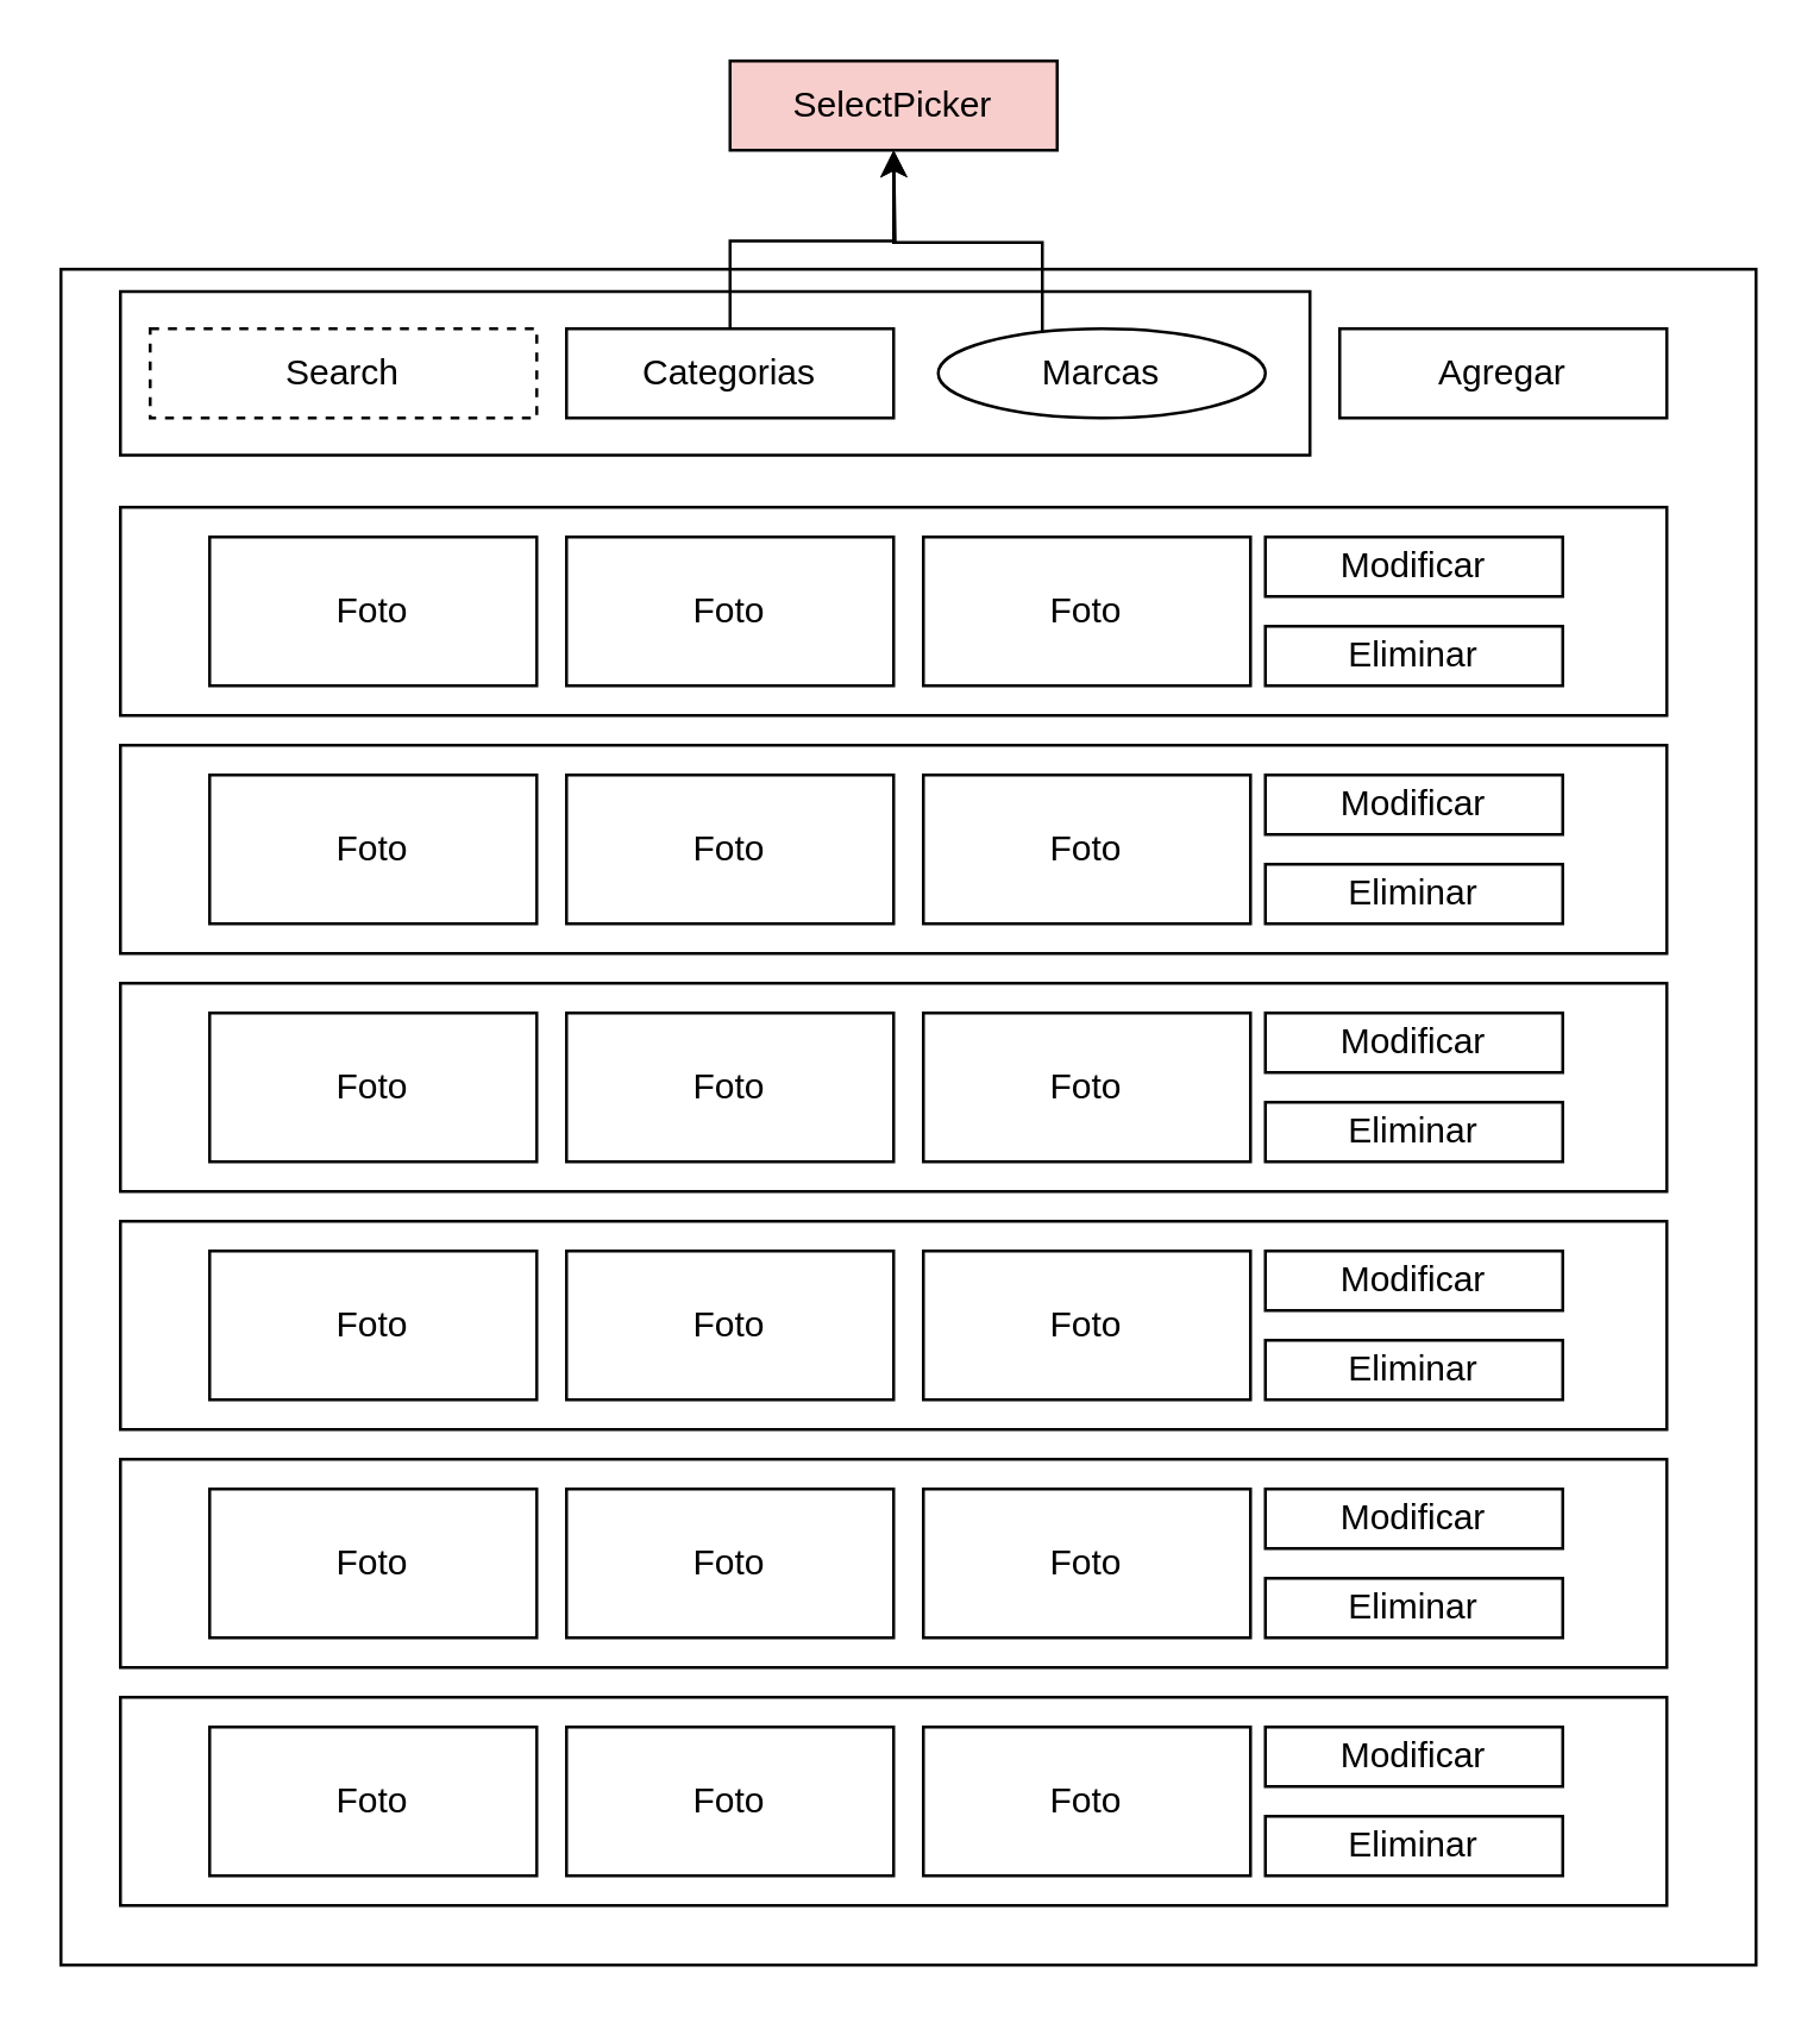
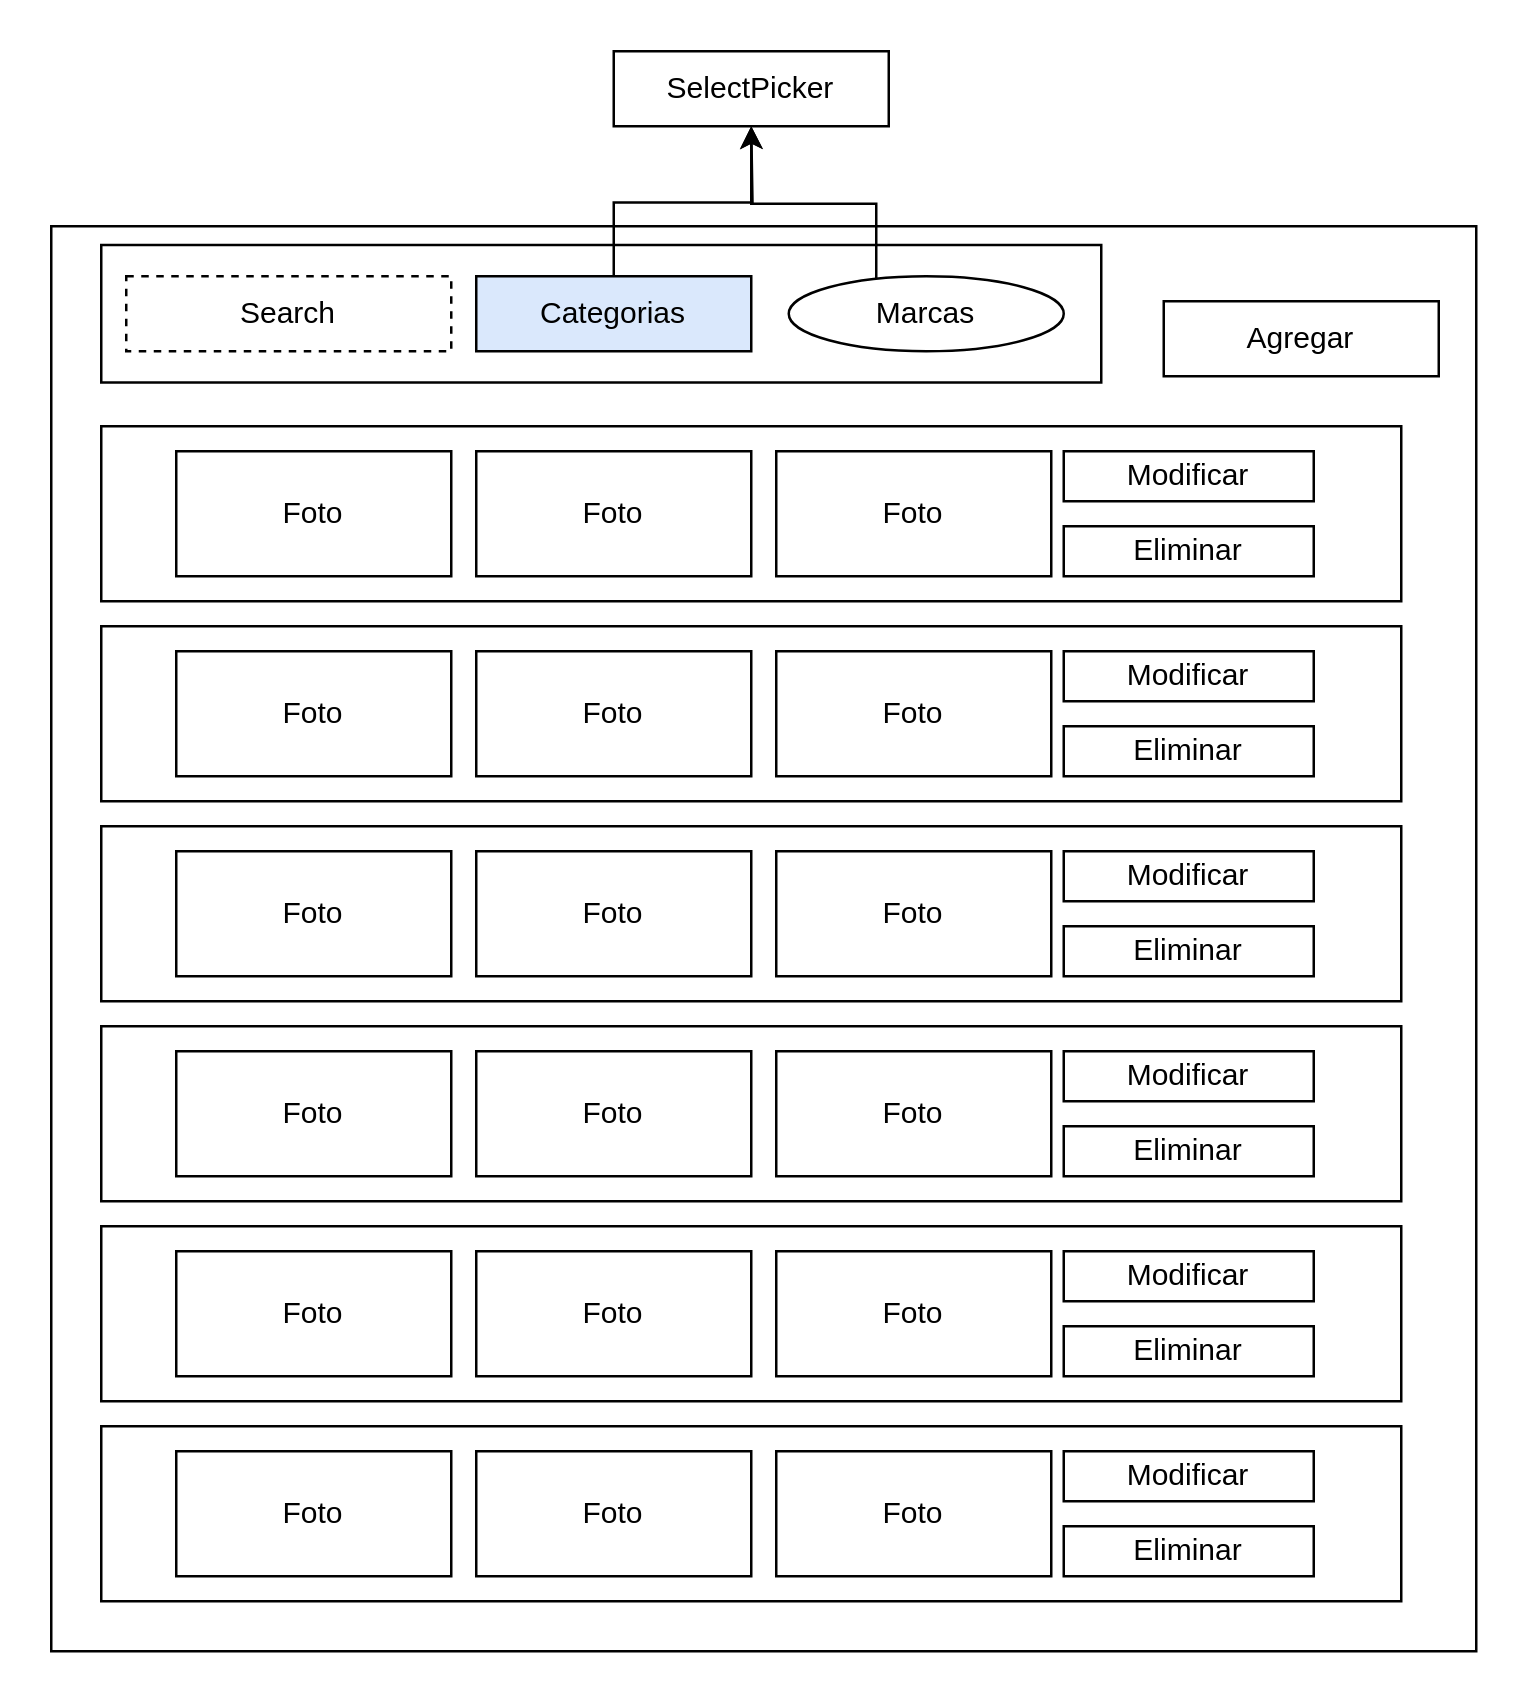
  <mxCell id="0" />
  <mxCell id="1" parent="0" />
  <mxCell id="2" value="" style="whiteSpace=wrap;html=1;aspect=fixed;" vertex="1" parent="1"><mxGeometry x="20" y="90" width="570" height="570" as="geometry" /></mxCell>
  <mxCell id="3" value="" style="rounded=0;whiteSpace=wrap;html=1;" vertex="1" parent="1"><mxGeometry x="40" y="97.5" width="400" height="55" as="geometry" /></mxCell>
  <mxCell id="4" value="Search" style="rounded=0;whiteSpace=wrap;html=1;dashed=1;" vertex="1" parent="1"><mxGeometry x="50" y="110" width="130" height="30" as="geometry" /></mxCell>
  <mxCell id="5" style="edgeStyle=orthogonalEdgeStyle;rounded=0;orthogonalLoop=1;jettySize=auto;html=1;" edge="1" parent="1" source="6"><mxGeometry relative="1" as="geometry"><mxPoint x="300" y="50" as="targetPoint" /></mxGeometry></mxCell>
- <mxCell id="6" value="Categorias" style="rounded=0;whiteSpace=wrap;html=1;" vertex="1" parent="1"><mxGeometry x="190" y="110" width="110" height="30" as="geometry" /></mxCell>
+ <mxCell id="6" value="Categorias" style="rounded=0;whiteSpace=wrap;html=1;fillColor=#dae8fc;" vertex="1" parent="1"><mxGeometry x="190" y="110" width="110" height="30" as="geometry" /></mxCell>
  <mxCell id="7" style="edgeStyle=orthogonalEdgeStyle;rounded=0;orthogonalLoop=1;jettySize=auto;html=1;" edge="1" parent="1" source="8"><mxGeometry relative="1" as="geometry"><mxPoint x="300" y="50" as="targetPoint" /><Array as="points"><mxPoint x="350" y="81" /><mxPoint x="300" y="81" /></Array></mxGeometry></mxCell>
  <mxCell id="8" value="Marcas" style="ellipse;whiteSpace=wrap;html=1;" vertex="1" parent="1"><mxGeometry x="315" y="110" width="110" height="30" as="geometry" /></mxCell>
  <mxCell id="9" value="" style="rounded=0;whiteSpace=wrap;html=1;" vertex="1" parent="1"><mxGeometry x="40" y="170" width="520" height="70" as="geometry" /></mxCell>
- <mxCell id="10" value="Agregar" style="rounded=0;whiteSpace=wrap;html=1;" vertex="1" parent="1"><mxGeometry x="450" y="110" width="110" height="30" as="geometry" /></mxCell>
+ <mxCell id="10" value="Agregar" style="rounded=0;whiteSpace=wrap;html=1;" vertex="1" parent="1"><mxGeometry x="465" y="120" width="110" height="30" as="geometry" /></mxCell>
  <mxCell id="11" value="Modificar" style="rounded=0;whiteSpace=wrap;html=1;" vertex="1" parent="1"><mxGeometry x="425" y="180" width="100" height="20" as="geometry" /></mxCell>
  <mxCell id="12" value="Eliminar" style="rounded=0;whiteSpace=wrap;html=1;" vertex="1" parent="1"><mxGeometry x="425" y="210" width="100" height="20" as="geometry" /></mxCell>
  <mxCell id="13" value="Foto" style="rounded=0;whiteSpace=wrap;html=1;" vertex="1" parent="1"><mxGeometry x="70" y="180" width="110" height="50" as="geometry" /></mxCell>
  <mxCell id="14" value="Foto" style="rounded=0;whiteSpace=wrap;html=1;" vertex="1" parent="1"><mxGeometry x="190" y="180" width="110" height="50" as="geometry" /></mxCell>
  <mxCell id="15" value="Foto" style="rounded=0;whiteSpace=wrap;html=1;" vertex="1" parent="1"><mxGeometry x="310" y="180" width="110" height="50" as="geometry" /></mxCell>
  <mxCell id="16" value="" style="rounded=0;whiteSpace=wrap;html=1;" vertex="1" parent="1"><mxGeometry x="40" y="250" width="520" height="70" as="geometry" /></mxCell>
  <mxCell id="17" value="Modificar" style="rounded=0;whiteSpace=wrap;html=1;" vertex="1" parent="1"><mxGeometry x="425" y="260" width="100" height="20" as="geometry" /></mxCell>
  <mxCell id="18" value="Eliminar" style="rounded=0;whiteSpace=wrap;html=1;" vertex="1" parent="1"><mxGeometry x="425" y="290" width="100" height="20" as="geometry" /></mxCell>
  <mxCell id="19" value="Foto" style="rounded=0;whiteSpace=wrap;html=1;" vertex="1" parent="1"><mxGeometry x="70" y="260" width="110" height="50" as="geometry" /></mxCell>
  <mxCell id="20" value="Foto" style="rounded=0;whiteSpace=wrap;html=1;" vertex="1" parent="1"><mxGeometry x="190" y="260" width="110" height="50" as="geometry" /></mxCell>
  <mxCell id="21" value="Foto" style="rounded=0;whiteSpace=wrap;html=1;" vertex="1" parent="1"><mxGeometry x="310" y="260" width="110" height="50" as="geometry" /></mxCell>
  <mxCell id="22" value="" style="rounded=0;whiteSpace=wrap;html=1;" vertex="1" parent="1"><mxGeometry x="40" y="330" width="520" height="70" as="geometry" /></mxCell>
  <mxCell id="23" value="Modificar" style="rounded=0;whiteSpace=wrap;html=1;" vertex="1" parent="1"><mxGeometry x="425" y="340" width="100" height="20" as="geometry" /></mxCell>
  <mxCell id="24" value="Eliminar" style="rounded=0;whiteSpace=wrap;html=1;" vertex="1" parent="1"><mxGeometry x="425" y="370" width="100" height="20" as="geometry" /></mxCell>
  <mxCell id="25" value="Foto" style="rounded=0;whiteSpace=wrap;html=1;" vertex="1" parent="1"><mxGeometry x="70" y="340" width="110" height="50" as="geometry" /></mxCell>
  <mxCell id="26" value="Foto" style="rounded=0;whiteSpace=wrap;html=1;" vertex="1" parent="1"><mxGeometry x="190" y="340" width="110" height="50" as="geometry" /></mxCell>
  <mxCell id="27" value="Foto" style="rounded=0;whiteSpace=wrap;html=1;" vertex="1" parent="1"><mxGeometry x="310" y="340" width="110" height="50" as="geometry" /></mxCell>
  <mxCell id="28" value="" style="rounded=0;whiteSpace=wrap;html=1;" vertex="1" parent="1"><mxGeometry x="40" y="410" width="520" height="70" as="geometry" /></mxCell>
  <mxCell id="29" value="Modificar" style="rounded=0;whiteSpace=wrap;html=1;" vertex="1" parent="1"><mxGeometry x="425" y="420" width="100" height="20" as="geometry" /></mxCell>
  <mxCell id="30" value="Eliminar" style="rounded=0;whiteSpace=wrap;html=1;" vertex="1" parent="1"><mxGeometry x="425" y="450" width="100" height="20" as="geometry" /></mxCell>
  <mxCell id="31" value="Foto" style="rounded=0;whiteSpace=wrap;html=1;" vertex="1" parent="1"><mxGeometry x="70" y="420" width="110" height="50" as="geometry" /></mxCell>
  <mxCell id="32" value="Foto" style="rounded=0;whiteSpace=wrap;html=1;" vertex="1" parent="1"><mxGeometry x="190" y="420" width="110" height="50" as="geometry" /></mxCell>
  <mxCell id="33" value="Foto" style="rounded=0;whiteSpace=wrap;html=1;" vertex="1" parent="1"><mxGeometry x="310" y="420" width="110" height="50" as="geometry" /></mxCell>
  <mxCell id="34" value="" style="rounded=0;whiteSpace=wrap;html=1;" vertex="1" parent="1"><mxGeometry x="40" y="490" width="520" height="70" as="geometry" /></mxCell>
  <mxCell id="35" value="Modificar" style="rounded=0;whiteSpace=wrap;html=1;" vertex="1" parent="1"><mxGeometry x="425" y="500" width="100" height="20" as="geometry" /></mxCell>
  <mxCell id="36" value="Eliminar" style="rounded=0;whiteSpace=wrap;html=1;" vertex="1" parent="1"><mxGeometry x="425" y="530" width="100" height="20" as="geometry" /></mxCell>
  <mxCell id="37" value="Foto" style="rounded=0;whiteSpace=wrap;html=1;" vertex="1" parent="1"><mxGeometry x="70" y="500" width="110" height="50" as="geometry" /></mxCell>
  <mxCell id="38" value="Foto" style="rounded=0;whiteSpace=wrap;html=1;" vertex="1" parent="1"><mxGeometry x="190" y="500" width="110" height="50" as="geometry" /></mxCell>
  <mxCell id="39" value="Foto" style="rounded=0;whiteSpace=wrap;html=1;" vertex="1" parent="1"><mxGeometry x="310" y="500" width="110" height="50" as="geometry" /></mxCell>
  <mxCell id="40" value="" style="rounded=0;whiteSpace=wrap;html=1;" vertex="1" parent="1"><mxGeometry x="40" y="570" width="520" height="70" as="geometry" /></mxCell>
  <mxCell id="41" value="Modificar" style="rounded=0;whiteSpace=wrap;html=1;" vertex="1" parent="1"><mxGeometry x="425" y="580" width="100" height="20" as="geometry" /></mxCell>
  <mxCell id="42" value="Eliminar" style="rounded=0;whiteSpace=wrap;html=1;" vertex="1" parent="1"><mxGeometry x="425" y="610" width="100" height="20" as="geometry" /></mxCell>
  <mxCell id="43" value="Foto" style="rounded=0;whiteSpace=wrap;html=1;" vertex="1" parent="1"><mxGeometry x="70" y="580" width="110" height="50" as="geometry" /></mxCell>
  <mxCell id="44" value="Foto" style="rounded=0;whiteSpace=wrap;html=1;" vertex="1" parent="1"><mxGeometry x="190" y="580" width="110" height="50" as="geometry" /></mxCell>
  <mxCell id="45" value="Foto" style="rounded=0;whiteSpace=wrap;html=1;" vertex="1" parent="1"><mxGeometry x="310" y="580" width="110" height="50" as="geometry" /></mxCell>
- <mxCell id="46" value="SelectPicker" style="rounded=0;whiteSpace=wrap;html=1;fillColor=#f8cecc;" vertex="1" parent="1"><mxGeometry x="245" y="20" width="110" height="30" as="geometry" /></mxCell>
+ <mxCell id="46" value="SelectPicker" style="rounded=0;whiteSpace=wrap;html=1;" vertex="1" parent="1"><mxGeometry x="245" y="20" width="110" height="30" as="geometry" /></mxCell>
